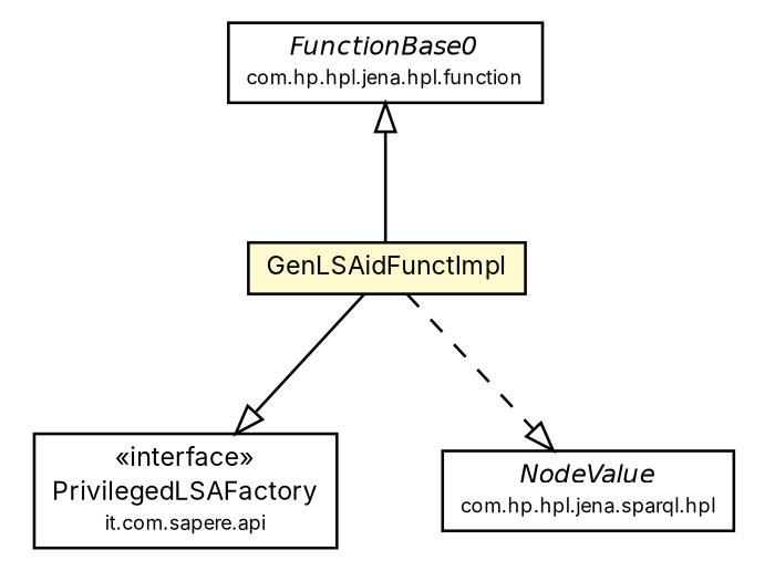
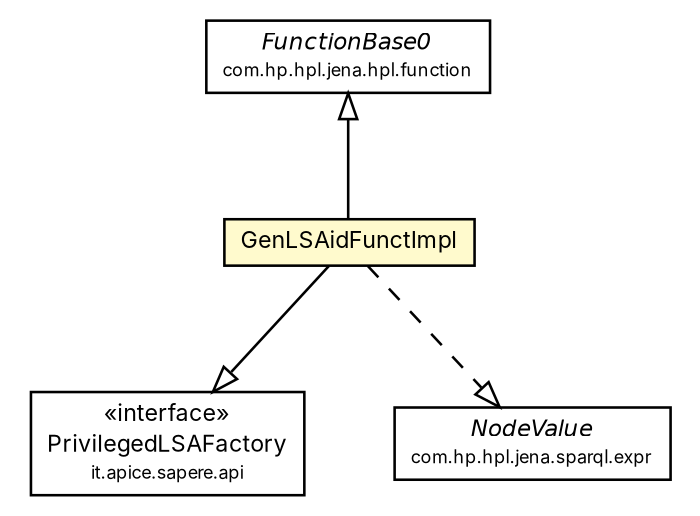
  digraph {
    fontname=Inter
    node [fontcolor=black fontname=Inter fontsize=9.0 shape=plaintext]
    edge [arrowhead=onormal color=black fontcolor=black fontname=Inter fontsize=10.0 headport=p labelfontname=Helvetica labelfontsize=10 tailport=p]
-   n1 [label=<<table border="0" cellborder="1" cellspacing="0" cellpadding="2" port="p" href="../../../../PrivilegedLSAFactory.html"> 		<tr><td><table border="0" cellspacing="0" cellpadding="1"> 			<tr><td> &laquo;interface&raquo; </td></tr> 			<tr><td> PrivilegedLSAFactory </td></tr> 			<tr><td><font point-size="7.0"> it.com.sapere.api </font></td></tr> 		</table></td></tr> 		</table>>]
+   n1 [label=<<table border="0" cellborder="1" cellspacing="0" cellpadding="2" port="p" href="../../../../PrivilegedLSAFactory.html"> 		<tr><td><table border="0" cellspacing="0" cellpadding="1"> 			<tr><td> &laquo;interface&raquo; </td></tr> 			<tr><td> PrivilegedLSAFactory </td></tr> 			<tr><td><font point-size="7.0"> it.apice.sapere.api </font></td></tr> 		</table></td></tr> 		</table>>]
    n2 [label=<<table border="0" cellborder="1" cellspacing="0" cellpadding="2" port="p" bgcolor="lemonChiffon" href="./GenLSAidFunctImpl.html"> 		<tr><td><table border="0" cellspacing="0" cellpadding="1"> 			<tr><td> GenLSAidFunctImpl </td></tr> 		</table></td></tr> 		</table>>]
-   n3 [label=<<table border="0" cellborder="1" cellspacing="0" cellpadding="2" port="p" href="http://java.sun.com/j2se/1.4.2/docs/api/com/hp/hpl/jena/sparql/expr/NodeValue.html"> 		<tr><td><table border="0" cellspacing="0" cellpadding="1"> 			<tr><td><font face="Helvetica-Oblique"> NodeValue </font></td></tr> 			<tr><td><font point-size="7.0"> com.hp.hpl.jena.sparql.hpl </font></td></tr> 		</table></td></tr> 		</table>>]
+   n3 [label=<<table border="0" cellborder="1" cellspacing="0" cellpadding="2" port="p" href="http://java.sun.com/j2se/1.4.2/docs/api/com/hp/hpl/jena/sparql/expr/NodeValue.html"> 		<tr><td><table border="0" cellspacing="0" cellpadding="1"> 			<tr><td><font face="Helvetica-Oblique"> NodeValue </font></td></tr> 			<tr><td><font point-size="7.0"> com.hp.hpl.jena.sparql.expr </font></td></tr> 		</table></td></tr> 		</table>>]
    n4 [label=<<table border="0" cellborder="1" cellspacing="0" cellpadding="2" port="p" href="http://java.sun.com/j2se/1.4.2/docs/api/com/hp/hpl/jena/sparql/function/FunctionBase0.html"> 		<tr><td><table border="0" cellspacing="0" cellpadding="1"> 			<tr><td><font face="Helvetica-Oblique"> FunctionBase0 </font></td></tr> 			<tr><td><font point-size="7.0"> com.hp.hpl.jena.hpl.function </font></td></tr> 		</table></td></tr> 		</table>>]
    n2 -> n1
    n2 -> n3 [style=dashed]
    n4 -> n2 [arrowtail=empty dir=back fontsize=10 arrowhead="" color="" fontcolor=""]
  }
